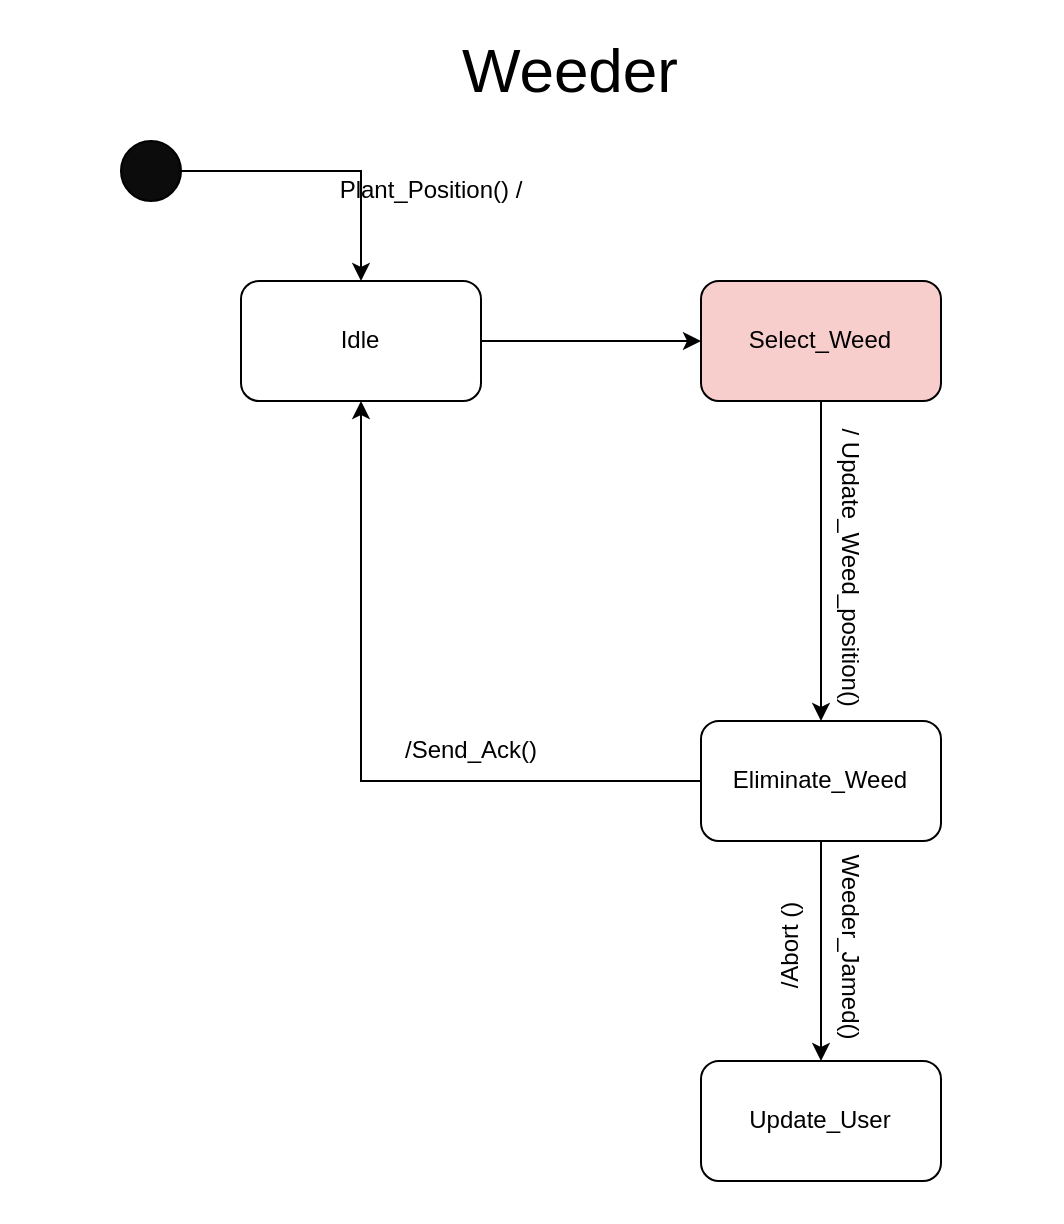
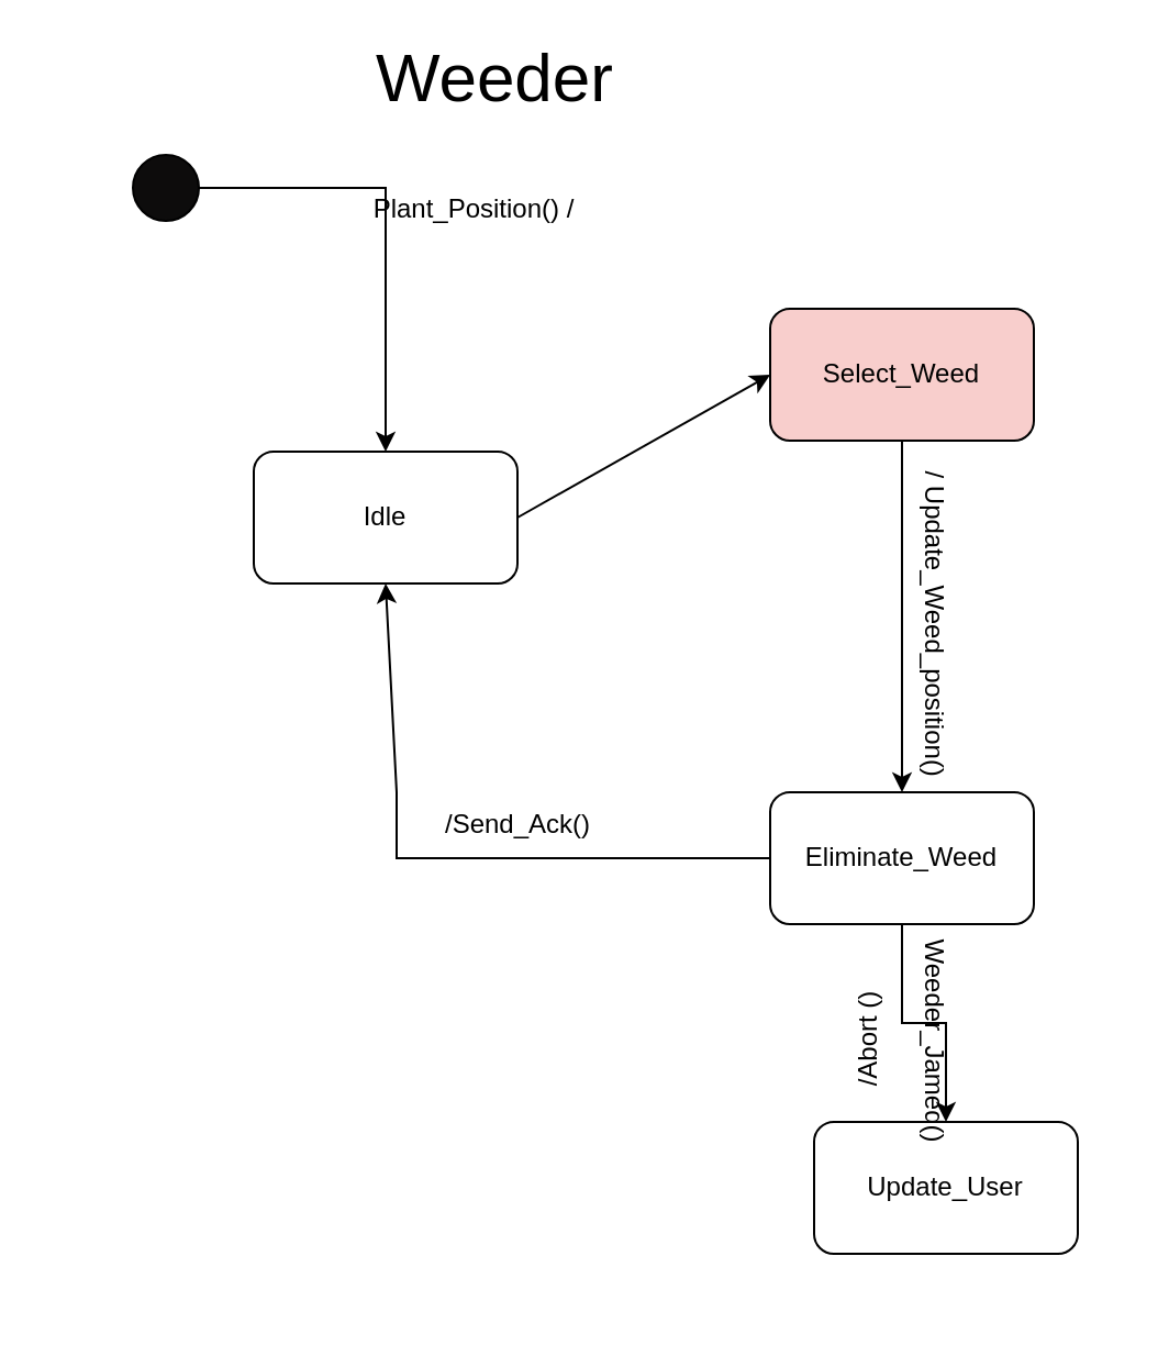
  <mxCell id="0" />
  <mxCell id="1" parent="0" />
- <mxCell id="2" value="Weeder" style="text;html=1;strokeColor=none;fillColor=none;align=center;verticalAlign=middle;whiteSpace=wrap;rounded=0;fontSize=31;" vertex="1" parent="1"><mxGeometry x="80" y="20" width="410" height="30" as="geometry" /></mxCell>
- <mxCell id="3" value="Idle" style="rounded=1;whiteSpace=wrap;html=1;" vertex="1" parent="1"><mxGeometry x="120" y="140" width="120" height="60" as="geometry" /></mxCell>
+ <mxCell id="2" value="Weeder" style="text;html=1;strokeColor=none;fillColor=none;align=center;verticalAlign=middle;whiteSpace=wrap;rounded=0;fontSize=31;" vertex="1" parent="1"><mxGeometry x="20" y="20" width="410" height="30" as="geometry" /></mxCell>
+ <mxCell id="3" value="Idle" style="rounded=1;whiteSpace=wrap;html=1;" vertex="1" parent="1"><mxGeometry x="115" y="205" width="120" height="60" as="geometry" /></mxCell>
  <mxCell id="4" style="edgeStyle=orthogonalEdgeStyle;rounded=0;orthogonalLoop=1;jettySize=auto;html=1;entryX=0.5;entryY=0;entryDx=0;entryDy=0;" edge="1" parent="1" source="5" target="3"><mxGeometry relative="1" as="geometry" /></mxCell>
  <mxCell id="5" value="" style="ellipse;whiteSpace=wrap;html=1;aspect=fixed;fillColor=#0d0c0c;" vertex="1" parent="1"><mxGeometry x="60" y="70" width="30" height="30" as="geometry" /></mxCell>
  <mxCell id="6" value="Plant_Position() /" style="text;html=1;align=center;verticalAlign=middle;resizable=0;points=[];autosize=1;strokeColor=none;fillColor=none;" vertex="1" parent="1"><mxGeometry x="160" y="80" width="110" height="30" as="geometry" /></mxCell>
  <mxCell id="7" value="Select_Weed" style="rounded=1;whiteSpace=wrap;html=1;fillColor=#f8cecc;" vertex="1" parent="1"><mxGeometry x="350" y="140" width="120" height="60" as="geometry" /></mxCell>
  <mxCell id="8" style="edgeStyle=orthogonalEdgeStyle;rounded=0;orthogonalLoop=1;jettySize=auto;html=1;" edge="1" parent="1" source="9" target="15"><mxGeometry relative="1" as="geometry" /></mxCell>
  <mxCell id="9" value="Eliminate_Weed" style="rounded=1;whiteSpace=wrap;html=1;" vertex="1" parent="1"><mxGeometry x="350" y="360" width="120" height="60" as="geometry" /></mxCell>
  <mxCell id="10" value="" style="endArrow=classic;html=1;rounded=0;exitX=1;exitY=0.5;exitDx=0;exitDy=0;entryX=0;entryY=0.5;entryDx=0;entryDy=0;" edge="1" parent="1" source="3" target="7"><mxGeometry width="50" height="50" relative="1" as="geometry"><mxPoint x="390" y="240" as="sourcePoint" /><mxPoint x="440" y="190" as="targetPoint" /></mxGeometry></mxCell>
  <mxCell id="11" value="" style="endArrow=classic;html=1;rounded=0;exitX=0.5;exitY=1;exitDx=0;exitDy=0;" edge="1" parent="1" source="7" target="9"><mxGeometry width="50" height="50" relative="1" as="geometry"><mxPoint x="390" y="240" as="sourcePoint" /><mxPoint x="440" y="190" as="targetPoint" /></mxGeometry></mxCell>
  <mxCell id="12" value="" style="endArrow=classic;html=1;rounded=0;exitX=0;exitY=0.5;exitDx=0;exitDy=0;entryX=0.5;entryY=1;entryDx=0;entryDy=0;" edge="1" parent="1" source="9" target="3"><mxGeometry width="50" height="50" relative="1" as="geometry"><mxPoint x="390" y="240" as="sourcePoint" /><mxPoint x="440" y="190" as="targetPoint" /><Array as="points"><mxPoint x="180" y="390" /><mxPoint x="180" y="360" /></Array></mxGeometry></mxCell>
  <mxCell id="13" value="/ Update_Weed_position()&amp;nbsp;" style="text;html=1;align=center;verticalAlign=middle;resizable=0;points=[];autosize=1;strokeColor=none;fillColor=none;rotation=90;" vertex="1" parent="1"><mxGeometry x="340" y="270" width="170" height="30" as="geometry" /></mxCell>
  <mxCell id="14" value="/Send_Ack()" style="text;html=1;align=center;verticalAlign=middle;resizable=0;points=[];autosize=1;strokeColor=none;fillColor=none;" vertex="1" parent="1"><mxGeometry x="190" y="360" width="90" height="30" as="geometry" /></mxCell>
- <mxCell id="15" value="Update_User" style="rounded=1;whiteSpace=wrap;html=1;" vertex="1" parent="1"><mxGeometry x="350" y="530" width="120" height="60" as="geometry" /></mxCell>
+ <mxCell id="15" value="Update_User" style="rounded=1;whiteSpace=wrap;html=1;" vertex="1" parent="1"><mxGeometry x="370" y="510" width="120" height="60" as="geometry" /></mxCell>
  <mxCell id="16" value="Weeder_Jamed()" style="text;html=1;align=center;verticalAlign=middle;resizable=0;points=[];autosize=1;strokeColor=none;fillColor=none;rotation=90;" vertex="1" parent="1"><mxGeometry x="365" y="458" width="120" height="30" as="geometry" /></mxCell>
  <mxCell id="17" value="/Abort ()" style="text;html=1;align=center;verticalAlign=middle;resizable=0;points=[];autosize=1;strokeColor=none;fillColor=none;rotation=270;" vertex="1" parent="1"><mxGeometry x="360" y="458" width="70" height="30" as="geometry" /></mxCell>
